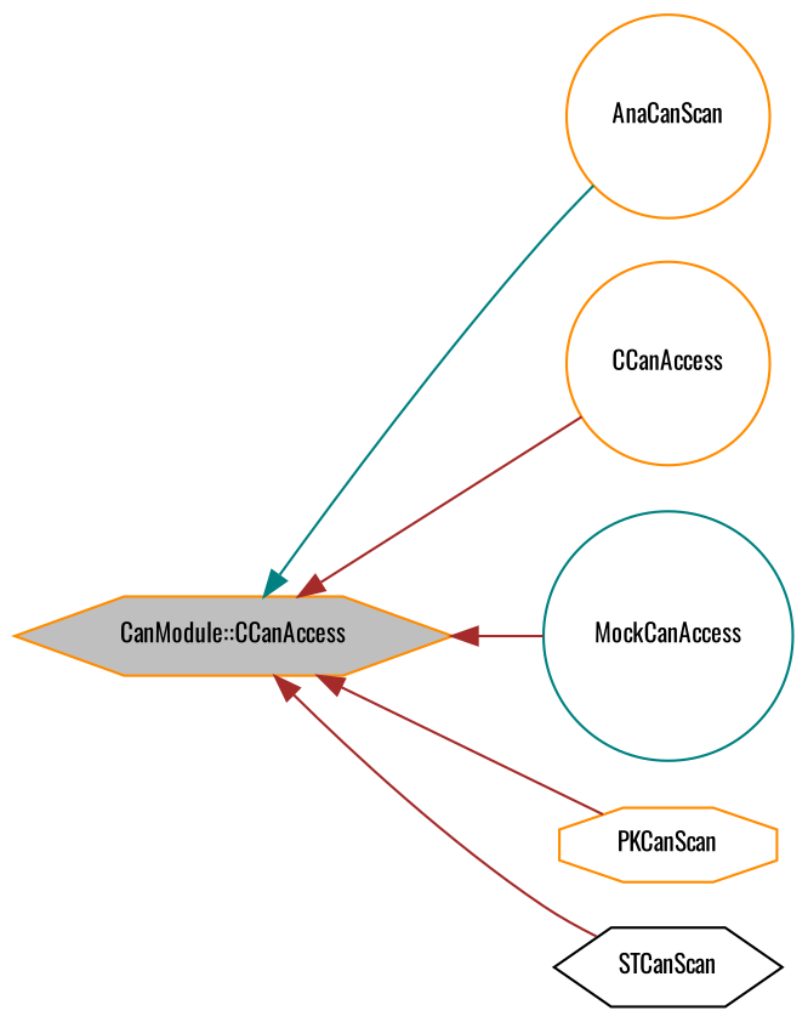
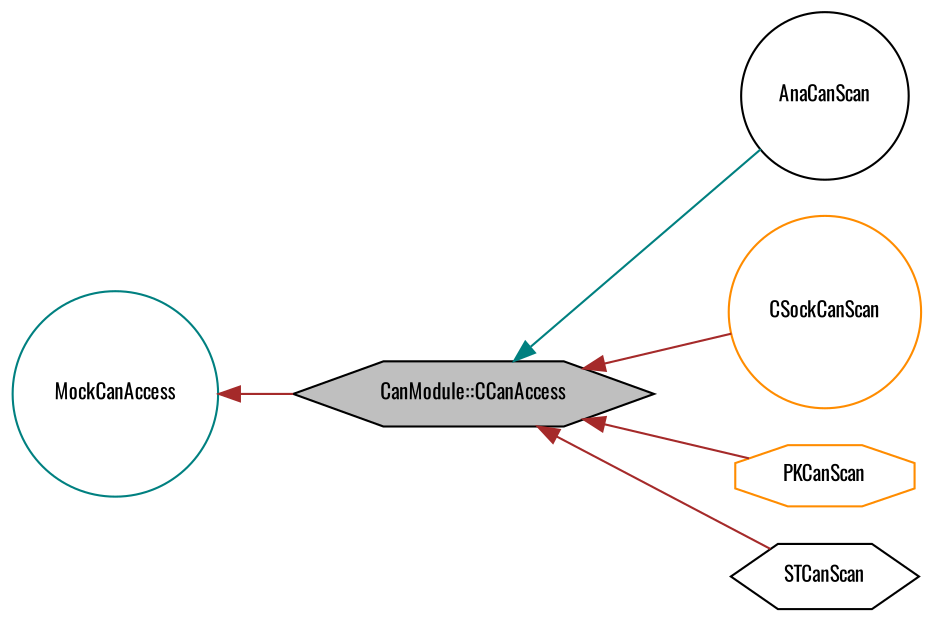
  digraph {
    fontname=Oswald
    rankdir=LR
    node [color=black fillcolor=white fontname=Oswald fontsize=10 shape=circle style=filled]
    edge [color=brown dir=back fontname=Oswald fontsize=10 labelfontname=Helvetica labelfontsize=10 style=solid]
-   n1 [color=darkorange fillcolor=grey75 fontcolor=black height=0.2 label="CanModule::CCanAccess" shape=hexagon width=0.4]
-   n2 [color=darkorange height=0.2 label=AnaCanScan width=0.4]
-   n3 [color=darkorange height=0.2 label=CCanAccess width=0.4]
+   n1 [fillcolor=grey75 fontcolor=black height=0.2 label="CanModule::CCanAccess" shape=hexagon width=0.4]
+   n2 [height=0.2 label=AnaCanScan width=0.4]
+   n3 [color=darkorange height=0.2 label=CSockCanScan width=0.4]
    n4 [color=teal height=0.2 label=MockCanAccess width=0.4]
    n5 [color=darkorange height=0.2 label=PKCanScan shape=octagon width=0.4]
    n6 [height=0.2 label=STCanScan shape=hexagon width=0.4]
    n1 -> n2 [color=teal]
    n1 -> n3
-   n1 -> n4
+   n4 -> n1
    n1 -> n5
    n1 -> n6
  }
